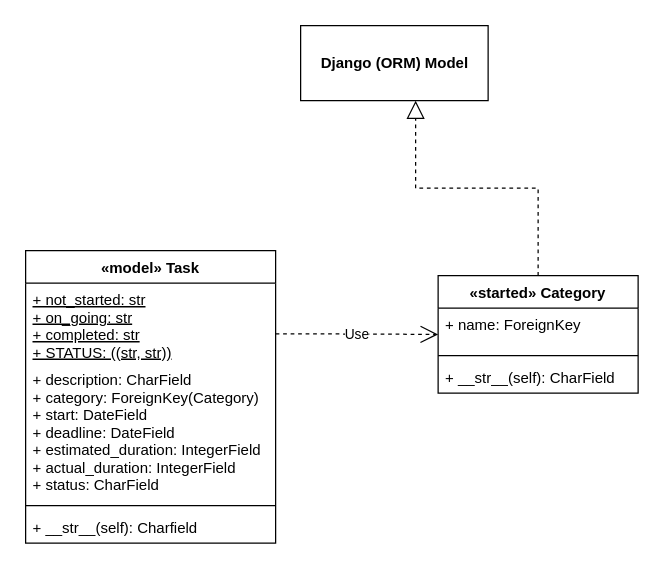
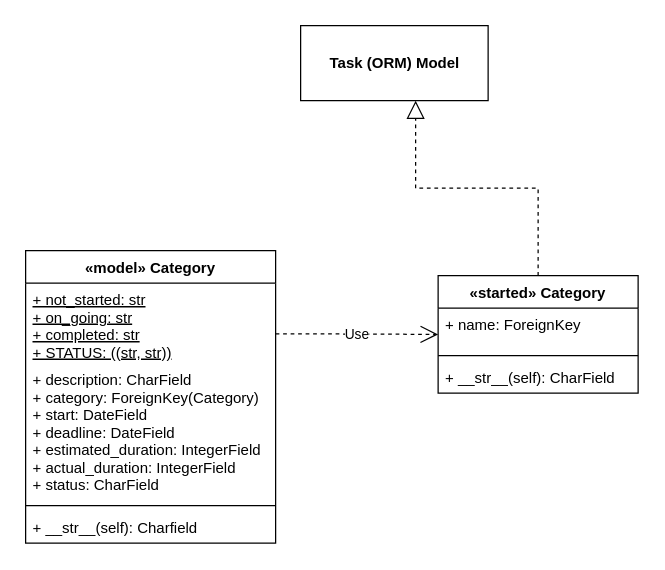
  <mxCell id="0" />
  <mxCell id="1" parent="0" />
- <mxCell id="2" value="«model» Task" style="swimlane;fontStyle=1;align=center;verticalAlign=top;childLayout=stackLayout;horizontal=1;startSize=26;horizontalStack=0;resizeParent=1;resizeParentMax=0;resizeLast=0;collapsible=1;marginBottom=0;" vertex="1" parent="1"><mxGeometry x="20" y="200" width="200" height="234" as="geometry" /></mxCell>
+ <mxCell id="2" value="«model» Category" style="swimlane;fontStyle=1;align=center;verticalAlign=top;childLayout=stackLayout;horizontal=1;startSize=26;horizontalStack=0;resizeParent=1;resizeParentMax=0;resizeLast=0;collapsible=1;marginBottom=0;" vertex="1" parent="1"><mxGeometry x="20" y="200" width="200" height="234" as="geometry" /></mxCell>
  <mxCell id="3" value="+ not_started: str&#10;+ on_going: str&#10;+ completed: str&#10;+ STATUS: ((str, str))&#10;&#10;&#10;&#10;&#10;" style="text;strokeColor=none;fillColor=none;align=left;verticalAlign=top;spacingLeft=4;spacingRight=4;overflow=hidden;rotatable=0;points=[[0,0.5],[1,0.5]];portConstraint=eastwest;fontStyle=4" vertex="1" parent="2"><mxGeometry y="26" width="200" height="64" as="geometry" /></mxCell>
  <mxCell id="4" value="+ description: CharField&#10;+ category: ForeignKey(Category)&#10;+ start: DateField&#10;+ deadline: DateField&#10;+ estimated_duration: IntegerField&#10;+ actual_duration: IntegerField&#10;+ status: CharField&#10;" style="text;strokeColor=none;fillColor=none;align=left;verticalAlign=top;spacingLeft=4;spacingRight=4;overflow=hidden;rotatable=0;points=[[0,0.5],[1,0.5]];portConstraint=eastwest;fontStyle=0" vertex="1" parent="2"><mxGeometry y="90" width="200" height="110" as="geometry" /></mxCell>
  <mxCell id="5" value="" style="line;strokeWidth=1;fillColor=none;align=left;verticalAlign=middle;spacingTop=-1;spacingLeft=3;spacingRight=3;rotatable=0;labelPosition=right;points=[];portConstraint=eastwest;strokeColor=inherit;" vertex="1" parent="2"><mxGeometry y="200" width="200" height="8" as="geometry" /></mxCell>
  <mxCell id="6" value="+ __str__(self): Charfield" style="text;strokeColor=none;fillColor=none;align=left;verticalAlign=top;spacingLeft=4;spacingRight=4;overflow=hidden;rotatable=0;points=[[0,0.5],[1,0.5]];portConstraint=eastwest;" vertex="1" parent="2"><mxGeometry y="208" width="200" height="26" as="geometry" /></mxCell>
  <mxCell id="7" value="«started» Category" style="swimlane;fontStyle=1;align=center;verticalAlign=top;childLayout=stackLayout;horizontal=1;startSize=26;horizontalStack=0;resizeParent=1;resizeParentMax=0;resizeLast=0;collapsible=1;marginBottom=0;" vertex="1" parent="1"><mxGeometry x="350" y="220" width="160" height="94" as="geometry" /></mxCell>
  <mxCell id="8" value="+ name: ForeignKey&#10;" style="text;strokeColor=none;fillColor=none;align=left;verticalAlign=top;spacingLeft=4;spacingRight=4;overflow=hidden;rotatable=0;points=[[0,0.5],[1,0.5]];portConstraint=eastwest;" vertex="1" parent="7"><mxGeometry y="26" width="160" height="34" as="geometry" /></mxCell>
  <mxCell id="9" value="" style="line;strokeWidth=1;fillColor=none;align=left;verticalAlign=middle;spacingTop=-1;spacingLeft=3;spacingRight=3;rotatable=0;labelPosition=right;points=[];portConstraint=eastwest;strokeColor=inherit;" vertex="1" parent="7"><mxGeometry y="60" width="160" height="8" as="geometry" /></mxCell>
  <mxCell id="10" value="+ __str__(self): CharField" style="text;strokeColor=none;fillColor=none;align=left;verticalAlign=top;spacingLeft=4;spacingRight=4;overflow=hidden;rotatable=0;points=[[0,0.5],[1,0.5]];portConstraint=eastwest;" vertex="1" parent="7"><mxGeometry y="68" width="160" height="26" as="geometry" /></mxCell>
- <mxCell id="11" value="&lt;b&gt;Django (ORM) Model&lt;br&gt;&lt;/b&gt;" style="html=1;" vertex="1" parent="1"><mxGeometry x="240" y="20" width="150" height="60" as="geometry" /></mxCell>
+ <mxCell id="11" value="&lt;b&gt;Task (ORM) Model&lt;br&gt;&lt;/b&gt;" style="html=1;" vertex="1" parent="1"><mxGeometry x="240" y="20" width="150" height="60" as="geometry" /></mxCell>
  <mxCell id="12" value="" style="endArrow=block;dashed=1;endFill=0;endSize=12;html=1;rounded=0;exitX=0.5;exitY=0;exitDx=0;exitDy=0;" edge="1" parent="1" source="7"><mxGeometry width="160" relative="1" as="geometry"><mxPoint x="290" y="340" as="sourcePoint" /><mxPoint x="332" y="80" as="targetPoint" /><Array as="points"><mxPoint x="430" y="150" /><mxPoint x="332" y="150" /></Array></mxGeometry></mxCell>
  <mxCell id="13" value="Use" style="endArrow=open;endSize=12;dashed=1;html=1;rounded=0;" edge="1" parent="1"><mxGeometry width="160" relative="1" as="geometry"><mxPoint x="220" y="266.5" as="sourcePoint" /><mxPoint x="350" y="267" as="targetPoint" /></mxGeometry></mxCell>
